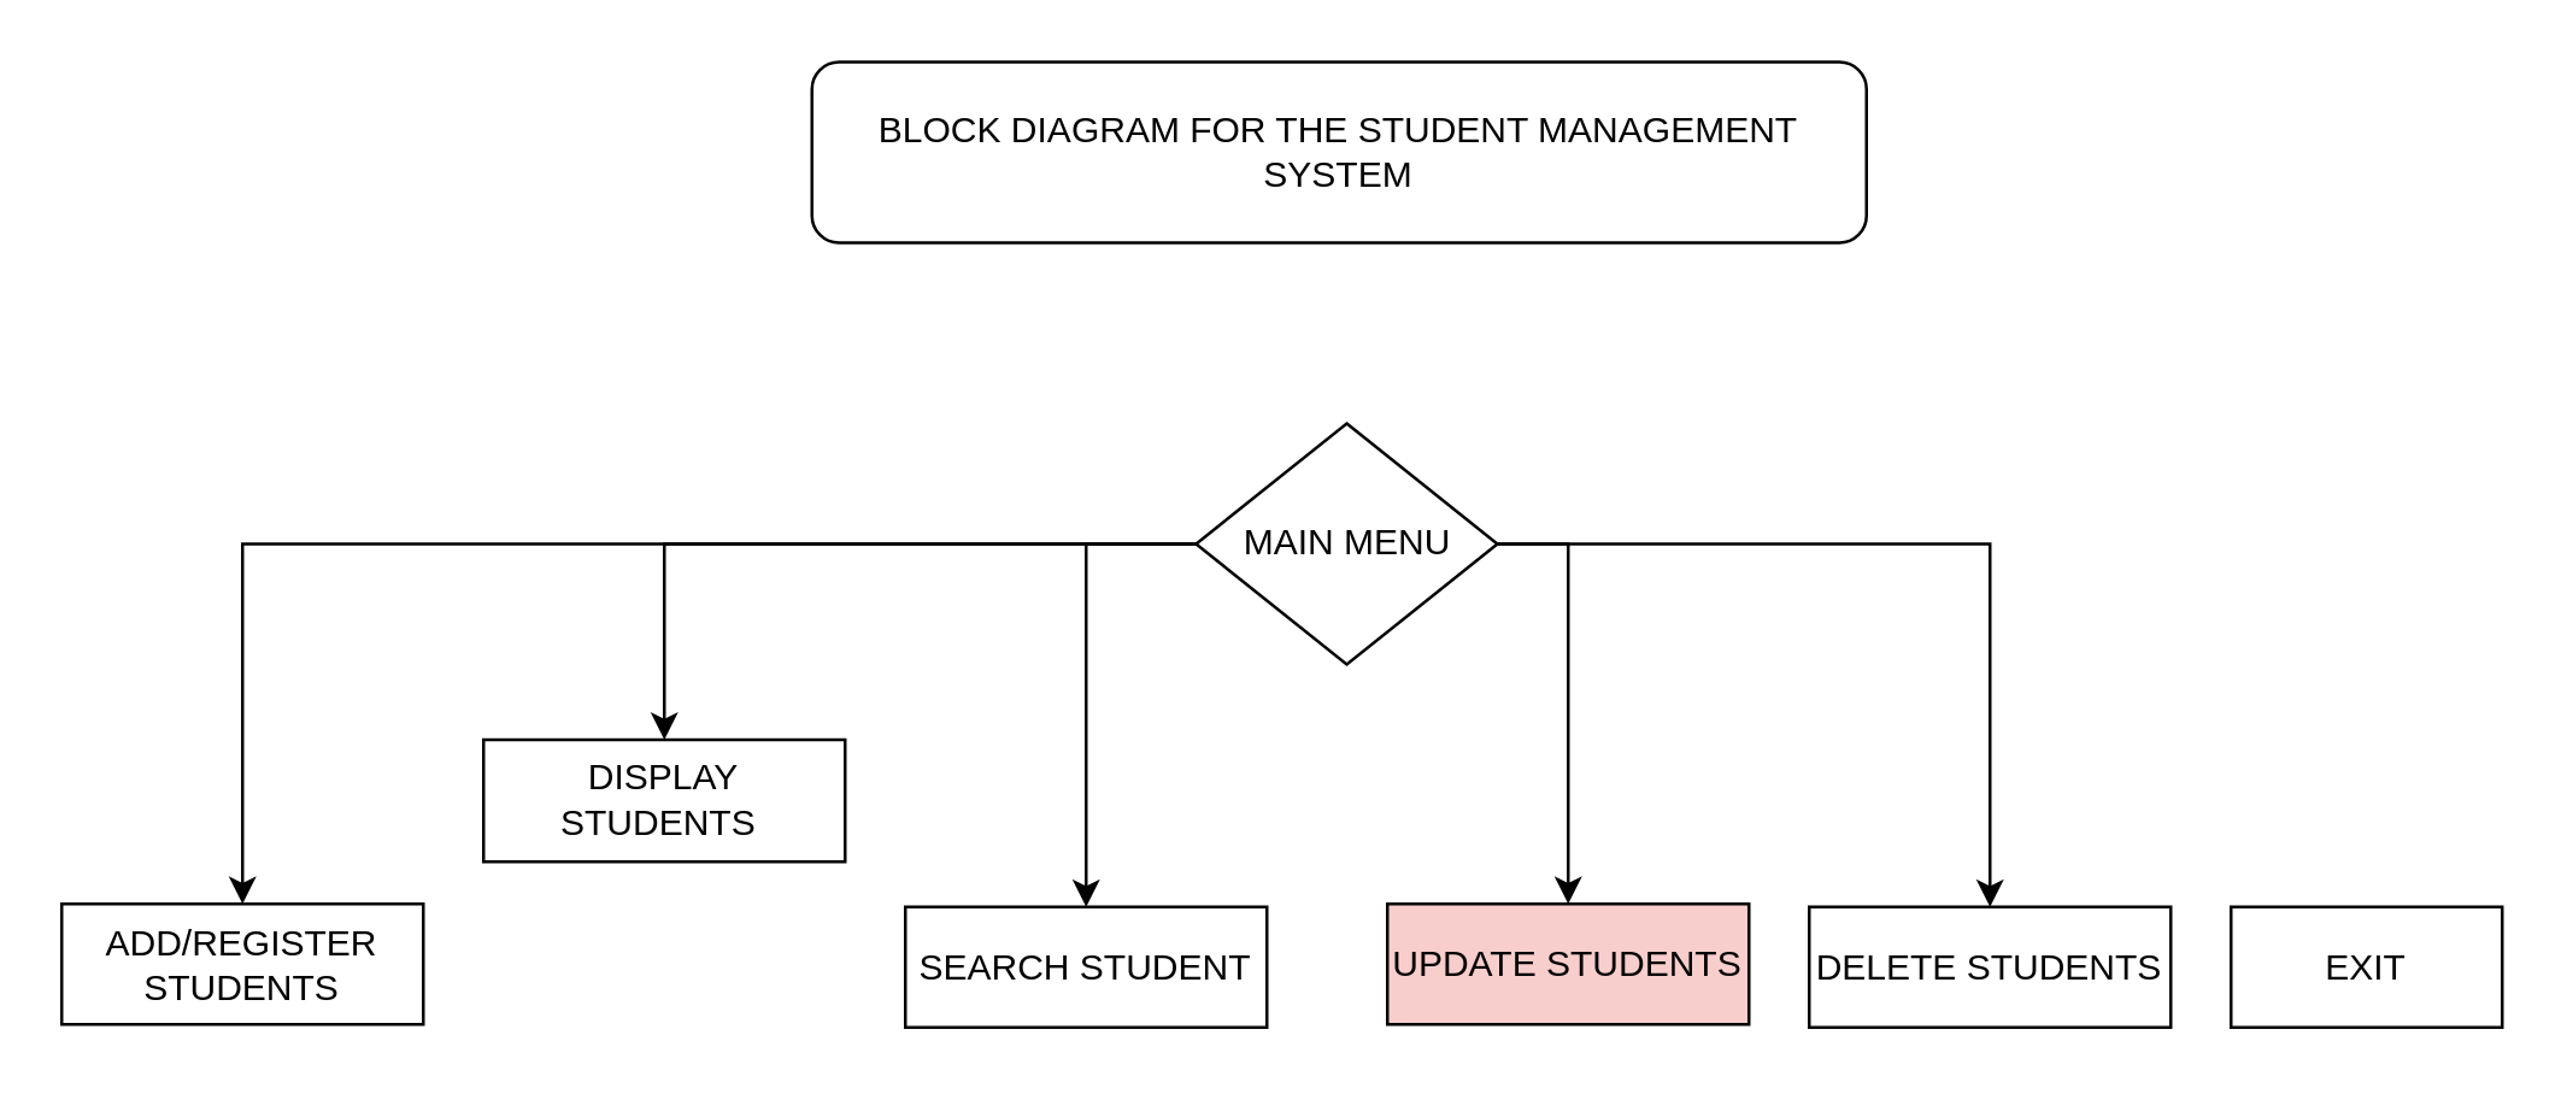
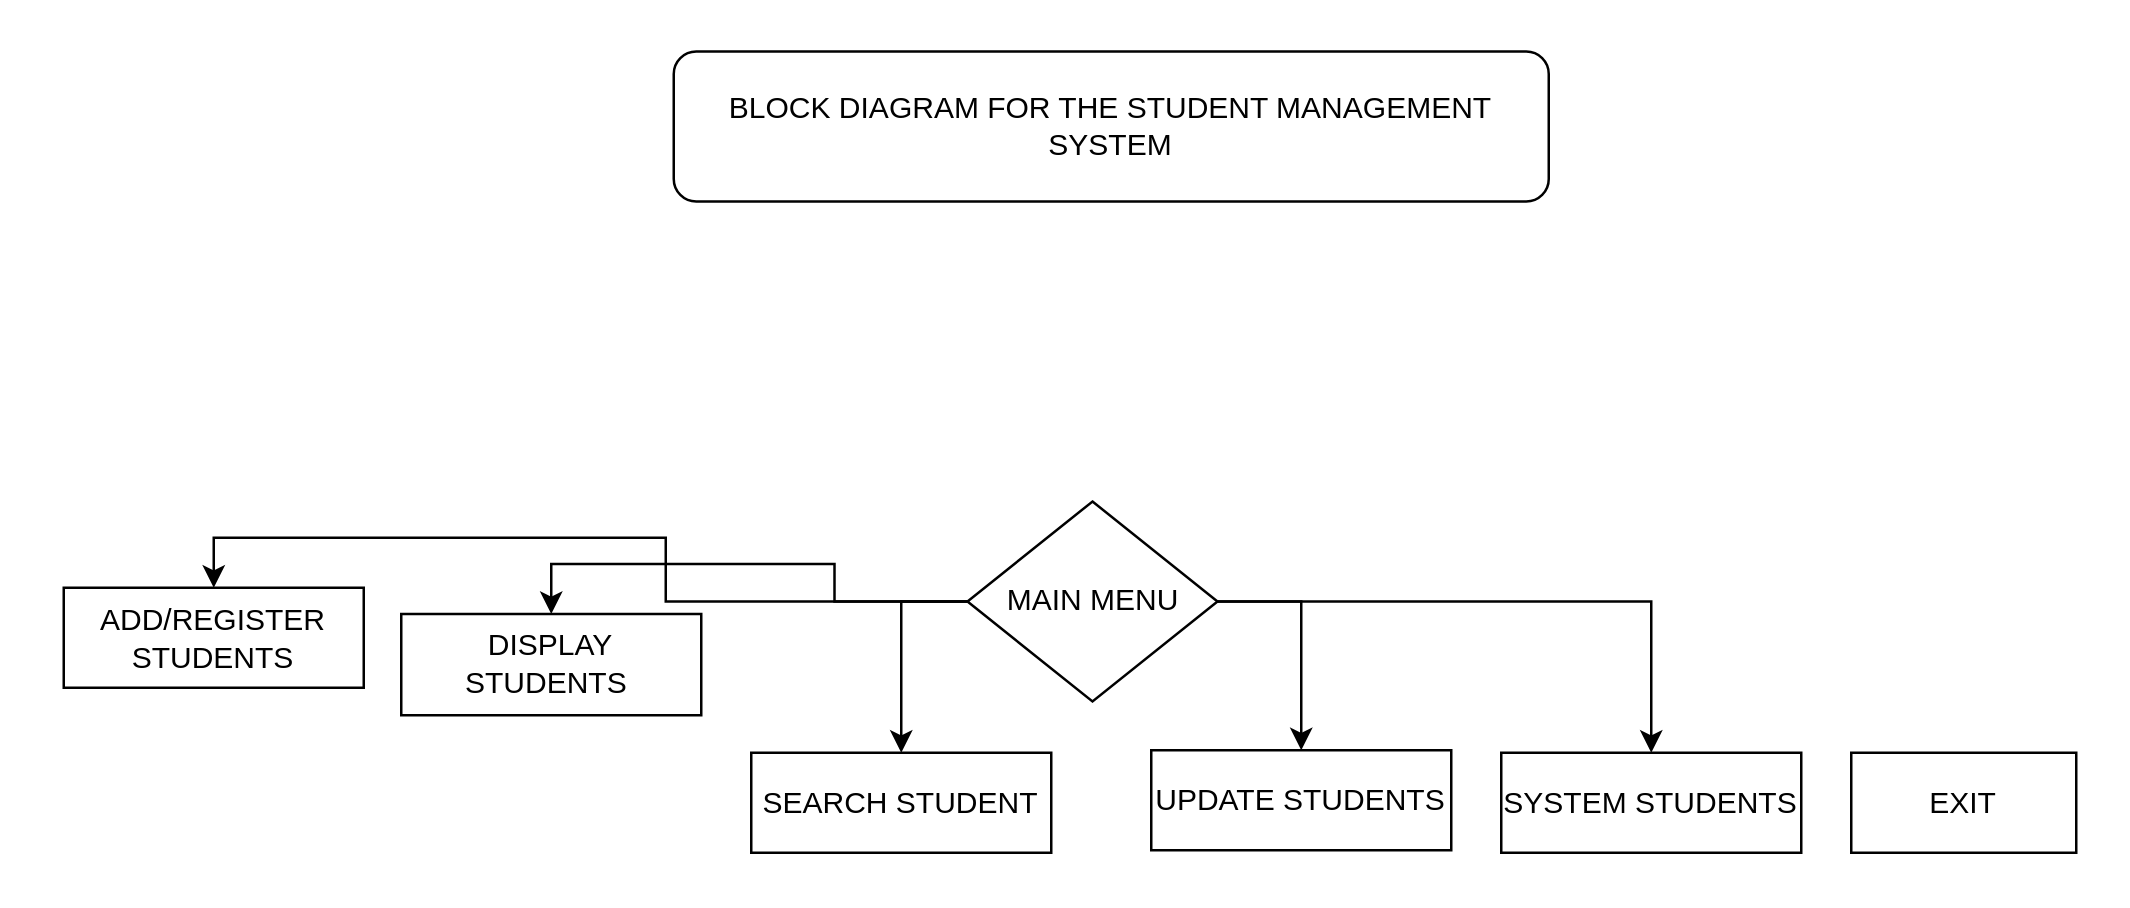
  <mxCell id="0" />
  <mxCell id="1" parent="0" />
  <mxCell id="2" value="BLOCK DIAGRAM FOR THE STUDENT MANAGEMENT SYSTEM" style="rounded=1;whiteSpace=wrap;html=1;" vertex="1" parent="1"><mxGeometry x="269" y="20" width="350" height="60" as="geometry" /></mxCell>
- <mxCell id="3" value="ADD/REGISTER STUDENTS" style="rounded=0;whiteSpace=wrap;html=1;" vertex="1" parent="1"><mxGeometry x="20" y="299.5" width="120" height="40" as="geometry" /></mxCell>
+ <mxCell id="3" value="ADD/REGISTER STUDENTS" style="rounded=0;whiteSpace=wrap;html=1;" vertex="1" parent="1"><mxGeometry x="25" y="234.5" width="120" height="40" as="geometry" /></mxCell>
  <mxCell id="4" value="DISPLAY STUDENTS&amp;nbsp;" style="rounded=0;whiteSpace=wrap;html=1;" vertex="1" parent="1"><mxGeometry x="160" y="245" width="120" height="40.5" as="geometry" /></mxCell>
  <mxCell id="5" value="SEARCH STUDENT" style="rounded=0;whiteSpace=wrap;html=1;" vertex="1" parent="1"><mxGeometry x="300" y="300.5" width="120" height="40" as="geometry" /></mxCell>
- <mxCell id="6" value="UPDATE STUDENTS" style="rounded=0;whiteSpace=wrap;html=1;fillColor=#f8cecc;" vertex="1" parent="1"><mxGeometry x="460" y="299.5" width="120" height="40" as="geometry" /></mxCell>
- <mxCell id="7" value="DELETE STUDENTS" style="rounded=0;whiteSpace=wrap;html=1;" vertex="1" parent="1"><mxGeometry x="600" y="300.5" width="120" height="40" as="geometry" /></mxCell>
+ <mxCell id="6" value="UPDATE STUDENTS" style="rounded=0;whiteSpace=wrap;html=1;" vertex="1" parent="1"><mxGeometry x="460" y="299.5" width="120" height="40" as="geometry" /></mxCell>
+ <mxCell id="7" value="SYSTEM STUDENTS" style="rounded=0;whiteSpace=wrap;html=1;" vertex="1" parent="1"><mxGeometry x="600" y="300.5" width="120" height="40" as="geometry" /></mxCell>
  <mxCell id="8" value="EXIT" style="rounded=0;whiteSpace=wrap;html=1;" vertex="1" parent="1"><mxGeometry x="740" y="300.5" width="90" height="40" as="geometry" /></mxCell>
  <mxCell id="9" style="edgeStyle=orthogonalEdgeStyle;rounded=0;orthogonalLoop=1;jettySize=auto;html=1;exitX=0;exitY=0.5;exitDx=0;exitDy=0;entryX=0.5;entryY=0;entryDx=0;entryDy=0;" edge="1" parent="1" source="14" target="3"><mxGeometry relative="1" as="geometry" /></mxCell>
  <mxCell id="10" style="edgeStyle=orthogonalEdgeStyle;rounded=0;orthogonalLoop=1;jettySize=auto;html=1;entryX=0.5;entryY=0;entryDx=0;entryDy=0;" edge="1" parent="1" source="14" target="4"><mxGeometry relative="1" as="geometry" /></mxCell>
  <mxCell id="11" style="edgeStyle=orthogonalEdgeStyle;rounded=0;orthogonalLoop=1;jettySize=auto;html=1;exitX=1;exitY=0.5;exitDx=0;exitDy=0;entryX=0.5;entryY=0;entryDx=0;entryDy=0;" edge="1" parent="1" source="14" target="7"><mxGeometry relative="1" as="geometry" /></mxCell>
  <mxCell id="12" style="edgeStyle=orthogonalEdgeStyle;rounded=0;orthogonalLoop=1;jettySize=auto;html=1;exitX=0;exitY=0.5;exitDx=0;exitDy=0;entryX=0.5;entryY=0;entryDx=0;entryDy=0;" edge="1" parent="1" source="14" target="5"><mxGeometry relative="1" as="geometry" /></mxCell>
  <mxCell id="13" style="edgeStyle=orthogonalEdgeStyle;rounded=0;orthogonalLoop=1;jettySize=auto;html=1;exitX=1;exitY=0.5;exitDx=0;exitDy=0;" edge="1" parent="1" source="14" target="6"><mxGeometry relative="1" as="geometry" /></mxCell>
- <mxCell id="14" value="MAIN MENU" style="rhombus;whiteSpace=wrap;html=1;" vertex="1" parent="1"><mxGeometry x="396.5" y="140" width="100" height="80" as="geometry" /></mxCell>
+ <mxCell id="14" value="MAIN MENU" style="rhombus;whiteSpace=wrap;html=1;" vertex="1" parent="1"><mxGeometry x="386.5" y="200" width="100" height="80" as="geometry" /></mxCell>
